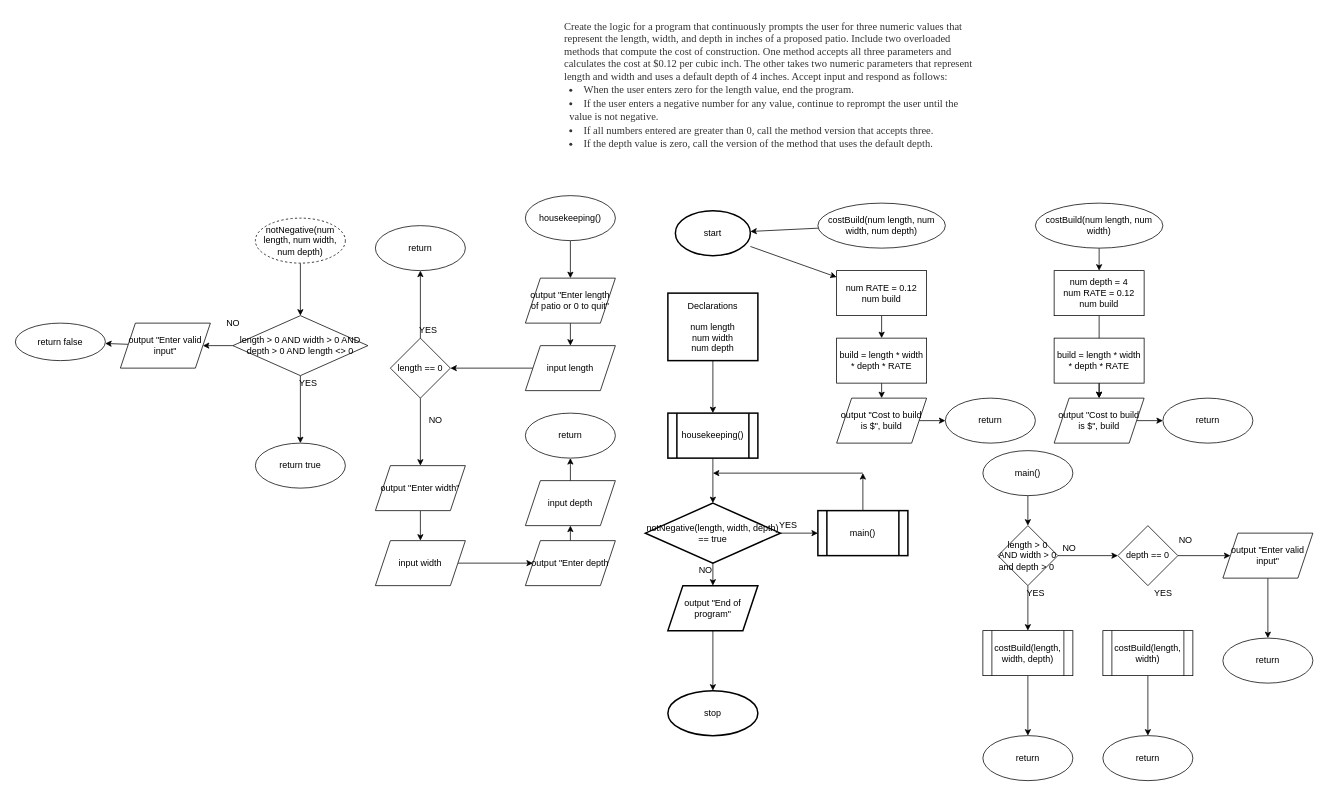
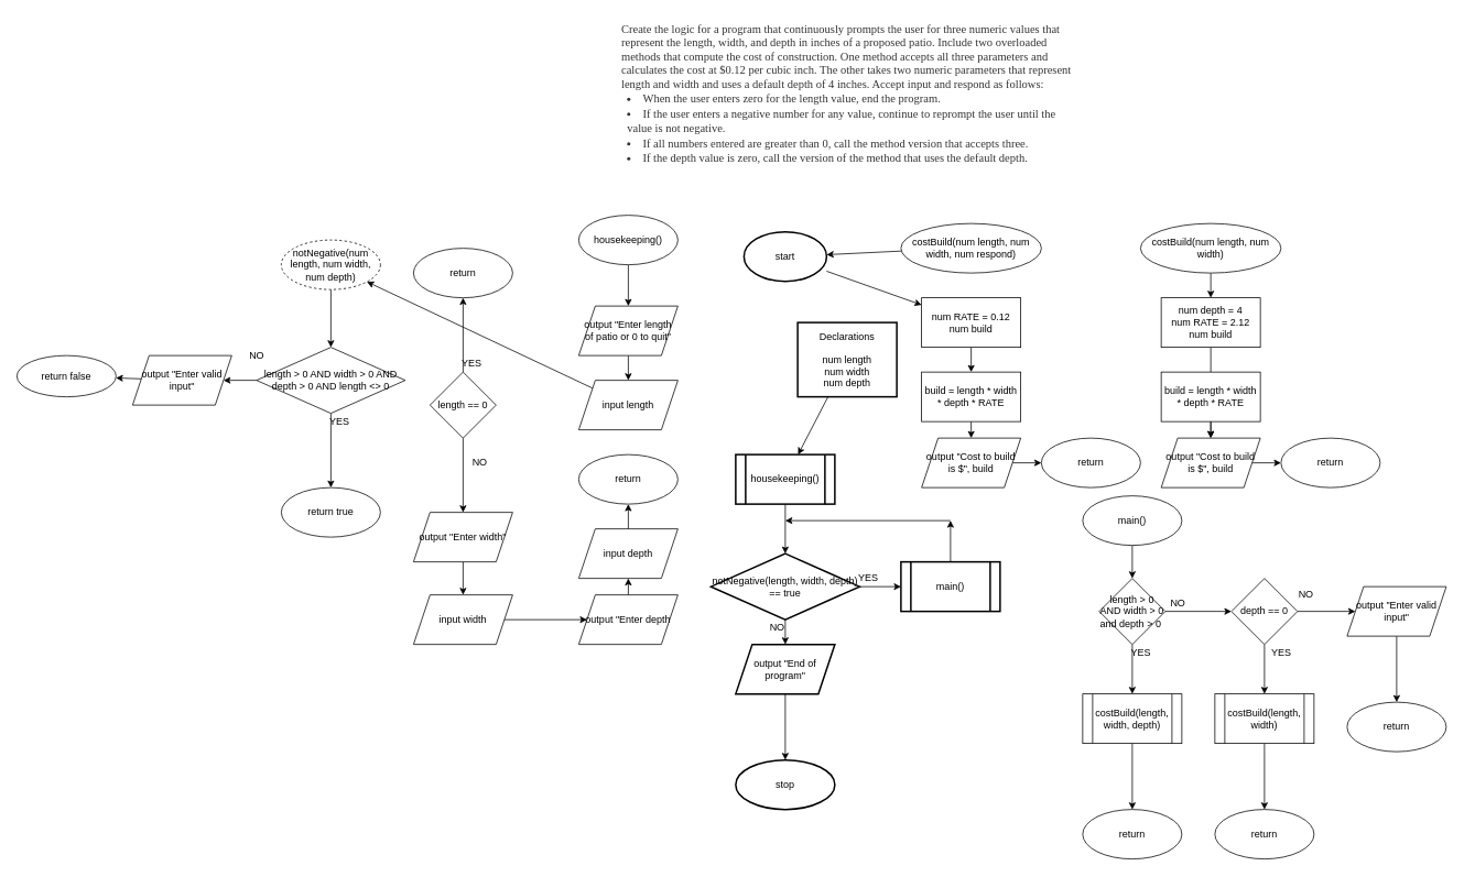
  <mxCell id="0" />
  <mxCell id="1" parent="0" />
  <mxCell id="2" value="&lt;span style=&quot;color: rgb(51, 51, 51); font-family: georgia, times, &amp;quot;times new roman&amp;quot;, serif; font-size: 14px; font-style: normal; font-weight: 400; letter-spacing: normal; text-indent: 0px; text-transform: none; word-spacing: 0px; background-color: rgb(255, 255, 255); display: inline; float: none;&quot;&gt;Create the logic for a program that continuously prompts the user for three numeric values that represent the length, width, and depth in inches of a proposed patio. Include two overloaded methods that compute the cost of construction. One method accepts all three parameters and calculates the cost at $0.12 per cubic inch. The other takes two numeric parameters that represent length and width and uses a default depth of 4 inches. Accept input and respond as follows:&lt;/span&gt;&lt;ul style=&quot;margin: 0px; padding: 0px 0px 5px 7px; color: rgb(51, 51, 51); font-family: georgia, times, &amp;quot;times new roman&amp;quot;, serif; font-size: 14px; font-style: normal; font-weight: 400; letter-spacing: normal; text-indent: 0px; text-transform: none; word-spacing: 0px; background-color: rgb(255, 255, 255);&quot;&gt;&lt;li style=&quot;margin: 0px ; padding: 0px ; line-height: 18px ; list-style-position: inside ; list-style-type: disc&quot;&gt;When the user enters zero for the length value, end the program.&lt;/li&gt;&lt;li style=&quot;margin: 0px ; padding: 0px ; line-height: 18px ; list-style-position: inside ; list-style-type: disc&quot;&gt;If the user enters a negative number for any value, continue to reprompt the user until the value is not negative.&lt;/li&gt;&lt;li style=&quot;margin: 0px ; padding: 0px ; line-height: 18px ; list-style-position: inside ; list-style-type: disc&quot;&gt;If all numbers entered are greater than 0, call the method version that accepts three.&lt;/li&gt;&lt;li style=&quot;margin: 0px ; padding: 0px ; line-height: 18px ; list-style-position: inside ; list-style-type: disc&quot;&gt;If the depth value is zero, call the version of the method that uses the default depth.&lt;/li&gt;&lt;/ul&gt;&lt;br class=&quot;Apple-interchange-newline&quot;&gt;" style="text;whiteSpace=wrap;html=1;" vertex="1" parent="1"><mxGeometry x="750" width="550" height="250" as="geometry" y="20" /></mxCell>
  <mxCell id="3" value="" style="edgeStyle=none;html=1;" edge="1" parent="1" source="4" target="12"><mxGeometry relative="1" as="geometry" /></mxCell>
  <mxCell id="4" value="start" style="strokeWidth=2;html=1;shape=mxgraph.flowchart.start_1;whiteSpace=wrap;" vertex="1" parent="1"><mxGeometry x="900" y="280" width="100" height="60" as="geometry" /></mxCell>
  <mxCell id="5" value="" style="edgeStyle=none;html=1;" edge="1" parent="1" source="6" target="19"><mxGeometry relative="1" as="geometry" /></mxCell>
- <mxCell id="6" value="Declarations&lt;br&gt;&lt;br&gt;num length&lt;br&gt;num width&lt;br&gt;num depth" style="whiteSpace=wrap;html=1;strokeWidth=2;" vertex="1" parent="1"><mxGeometry x="890" y="390" width="120" height="90" as="geometry" /></mxCell>
+ <mxCell id="6" value="Declarations&lt;br&gt;&lt;br&gt;num length&lt;br&gt;num width&lt;br&gt;num depth" style="whiteSpace=wrap;html=1;strokeWidth=2;" vertex="1" parent="1"><mxGeometry x="965" y="390" width="120" height="90" as="geometry" /></mxCell>
  <mxCell id="7" value="" style="edgeStyle=none;html=1;" edge="1" parent="1" source="8" target="4"><mxGeometry relative="1" as="geometry" /></mxCell>
- <mxCell id="8" value="costBuild(num length, num width, num depth)" style="ellipse;whiteSpace=wrap;html=1;" vertex="1" parent="1"><mxGeometry x="1090" y="270" width="170" height="60" as="geometry" /></mxCell>
+ <mxCell id="8" value="costBuild(num length, num width, num respond)" style="ellipse;whiteSpace=wrap;html=1;" vertex="1" parent="1"><mxGeometry x="1090" y="270" width="170" height="60" as="geometry" /></mxCell>
  <mxCell id="9" value="" style="edgeStyle=none;html=1;" edge="1" parent="1" source="10" target="46"><mxGeometry relative="1" as="geometry" /></mxCell>
  <mxCell id="10" value="costBuild(num length, num width)" style="ellipse;whiteSpace=wrap;html=1;" vertex="1" parent="1"><mxGeometry x="1380" y="270" width="170" height="60" as="geometry" /></mxCell>
  <mxCell id="11" value="" style="edgeStyle=none;html=1;" edge="1" parent="1" source="12" target="61"><mxGeometry relative="1" as="geometry" /></mxCell>
  <mxCell id="12" value="num RATE = 0.12&lt;br&gt;num build" style="whiteSpace=wrap;html=1;" vertex="1" parent="1"><mxGeometry x="1115" y="360" width="120" height="60" as="geometry" /></mxCell>
  <mxCell id="13" value="" style="edgeStyle=none;html=1;" edge="1" parent="1" source="15" target="40"><mxGeometry relative="1" as="geometry" /></mxCell>
  <mxCell id="14" value="" style="edgeStyle=none;html=1;" edge="1" parent="1" source="15" target="42"><mxGeometry relative="1" as="geometry" /></mxCell>
  <mxCell id="15" value="notNegative(length, width, depth) == true" style="rhombus;whiteSpace=wrap;html=1;strokeWidth=2;" vertex="1" parent="1"><mxGeometry x="860" y="670" width="180" height="80" as="geometry" /></mxCell>
  <mxCell id="16" value="" style="edgeStyle=none;html=1;" edge="1" parent="1" source="17" target="21"><mxGeometry relative="1" as="geometry" /></mxCell>
  <mxCell id="17" value="housekeeping()" style="ellipse;whiteSpace=wrap;html=1;" vertex="1" parent="1"><mxGeometry x="700" y="260" width="120" height="60" as="geometry" /></mxCell>
  <mxCell id="18" value="" style="edgeStyle=none;html=1;" edge="1" parent="1" source="19" target="15"><mxGeometry relative="1" as="geometry" /></mxCell>
  <mxCell id="19" value="housekeeping()" style="shape=process;whiteSpace=wrap;html=1;backgroundOutline=1;strokeWidth=2;" vertex="1" parent="1"><mxGeometry x="890" y="550" width="120" height="60" as="geometry" /></mxCell>
  <mxCell id="20" value="" style="edgeStyle=none;html=1;" edge="1" parent="1" source="21" target="23"><mxGeometry relative="1" as="geometry" /></mxCell>
  <mxCell id="21" value="output &quot;Enter length of patio or 0 to quit&quot;" style="shape=parallelogram;perimeter=parallelogramPerimeter;whiteSpace=wrap;html=1;fixedSize=1;" vertex="1" parent="1"><mxGeometry x="700" y="370" width="120" height="60" as="geometry" /></mxCell>
- <mxCell id="22" value="" style="edgeStyle=none;html=1;" edge="1" parent="1" source="23" target="26"><mxGeometry relative="1" as="geometry" /></mxCell>
+ <mxCell id="22" value="" style="edgeStyle=none;html=1;" edge="1" parent="1" source="23" target="48"><mxGeometry relative="1" as="geometry" /></mxCell>
  <mxCell id="23" value="input length" style="shape=parallelogram;perimeter=parallelogramPerimeter;whiteSpace=wrap;html=1;fixedSize=1;" vertex="1" parent="1"><mxGeometry x="700" y="460" width="120" height="60" as="geometry" /></mxCell>
  <mxCell id="24" value="" style="edgeStyle=none;html=1;" edge="1" parent="1" source="26" target="27"><mxGeometry relative="1" as="geometry" /></mxCell>
  <mxCell id="25" value="" style="edgeStyle=none;html=1;" edge="1" parent="1" source="26" target="30"><mxGeometry relative="1" as="geometry" /></mxCell>
  <mxCell id="26" value="length == 0" style="rhombus;whiteSpace=wrap;html=1;" vertex="1" parent="1"><mxGeometry x="520" y="450" width="80" height="80" as="geometry" /></mxCell>
  <mxCell id="27" value="return" style="ellipse;whiteSpace=wrap;html=1;" vertex="1" parent="1"><mxGeometry x="500" y="300" width="120" height="60" as="geometry" /></mxCell>
  <mxCell id="28" value="YES" style="text;html=1;align=center;verticalAlign=middle;resizable=0;points=[];autosize=1;strokeColor=none;fillColor=none;" vertex="1" parent="1"><mxGeometry x="550" y="430" width="40" height="20" as="geometry" /></mxCell>
  <mxCell id="29" value="" style="edgeStyle=none;html=1;" edge="1" parent="1" source="30" target="33"><mxGeometry relative="1" as="geometry" /></mxCell>
  <mxCell id="30" value="output &quot;Enter width&quot;" style="shape=parallelogram;perimeter=parallelogramPerimeter;whiteSpace=wrap;html=1;fixedSize=1;" vertex="1" parent="1"><mxGeometry x="500" y="620" width="120" height="60" as="geometry" /></mxCell>
  <mxCell id="31" value="NO" style="text;html=1;align=center;verticalAlign=middle;resizable=0;points=[];autosize=1;strokeColor=none;fillColor=none;" vertex="1" parent="1"><mxGeometry x="565" y="550" width="30" height="20" as="geometry" /></mxCell>
  <mxCell id="32" value="" style="edgeStyle=none;html=1;" edge="1" parent="1" source="33" target="35"><mxGeometry relative="1" as="geometry" /></mxCell>
  <mxCell id="33" value="input width" style="shape=parallelogram;perimeter=parallelogramPerimeter;whiteSpace=wrap;html=1;fixedSize=1;" vertex="1" parent="1"><mxGeometry x="500" y="720" width="120" height="60" as="geometry" /></mxCell>
  <mxCell id="34" value="" style="edgeStyle=none;html=1;" edge="1" parent="1" source="35" target="37"><mxGeometry relative="1" as="geometry" /></mxCell>
  <mxCell id="35" value="output &quot;Enter depth" style="shape=parallelogram;perimeter=parallelogramPerimeter;whiteSpace=wrap;html=1;fixedSize=1;" vertex="1" parent="1"><mxGeometry x="700" y="720" width="120" height="60" as="geometry" /></mxCell>
  <mxCell id="36" value="" style="edgeStyle=none;html=1;" edge="1" parent="1" source="37" target="38"><mxGeometry relative="1" as="geometry" /></mxCell>
  <mxCell id="37" value="input depth" style="shape=parallelogram;perimeter=parallelogramPerimeter;whiteSpace=wrap;html=1;fixedSize=1;" vertex="1" parent="1"><mxGeometry x="700" y="640" width="120" height="60" as="geometry" /></mxCell>
  <mxCell id="38" value="return" style="ellipse;whiteSpace=wrap;html=1;" vertex="1" parent="1"><mxGeometry x="700" y="550" width="120" height="60" as="geometry" /></mxCell>
  <mxCell id="39" style="edgeStyle=none;html=1;exitX=0.5;exitY=0;exitDx=0;exitDy=0;" edge="1" parent="1" source="40"><mxGeometry relative="1" as="geometry"><mxPoint x="1150" y="630" as="targetPoint" /></mxGeometry></mxCell>
  <mxCell id="40" value="main()" style="shape=process;whiteSpace=wrap;html=1;backgroundOutline=1;strokeWidth=2;" vertex="1" parent="1"><mxGeometry x="1090" y="680" width="120" height="60" as="geometry" /></mxCell>
  <mxCell id="41" value="" style="edgeStyle=none;html=1;" edge="1" parent="1" source="42" target="43"><mxGeometry relative="1" as="geometry" /></mxCell>
  <mxCell id="42" value="output &quot;End of program&quot;" style="shape=parallelogram;perimeter=parallelogramPerimeter;whiteSpace=wrap;html=1;fixedSize=1;strokeWidth=2;" vertex="1" parent="1"><mxGeometry x="890" y="780" width="120" height="60" as="geometry" /></mxCell>
  <mxCell id="43" value="stop" style="ellipse;whiteSpace=wrap;html=1;strokeWidth=2;" vertex="1" parent="1"><mxGeometry x="890" y="920" width="120" height="60" as="geometry" /></mxCell>
  <mxCell id="44" value="" style="endArrow=classic;html=1;" edge="1" parent="1"><mxGeometry width="50" height="50" relative="1" as="geometry"><mxPoint x="1150" y="630" as="sourcePoint" /><mxPoint x="950" y="630" as="targetPoint" /></mxGeometry></mxCell>
  <mxCell id="45" value="" style="edgeStyle=none;html=1;" edge="1" parent="1" source="46" target="68"><mxGeometry relative="1" as="geometry" /></mxCell>
- <mxCell id="46" value="&lt;span&gt;num depth = 4&lt;br&gt;&lt;/span&gt;num RATE = 0.12&lt;br&gt;&lt;span&gt;num build&lt;br&gt;&lt;/span&gt;" style="whiteSpace=wrap;html=1;" vertex="1" parent="1"><mxGeometry x="1405" y="360" width="120" height="60" as="geometry" /></mxCell>
+ <mxCell id="46" value="&lt;span&gt;num depth = 4&lt;br&gt;&lt;/span&gt;num RATE = 2.12&lt;br&gt;&lt;span&gt;num build&lt;br&gt;&lt;/span&gt;" style="whiteSpace=wrap;html=1;" vertex="1" parent="1"><mxGeometry x="1405" y="360" width="120" height="60" as="geometry" /></mxCell>
  <mxCell id="47" value="" style="edgeStyle=none;html=1;" edge="1" parent="1" source="48" target="51"><mxGeometry relative="1" as="geometry" /></mxCell>
  <mxCell id="48" value="notNegative(num length, num width, num depth)" style="ellipse;whiteSpace=wrap;html=1;dashed=1;" vertex="1" parent="1"><mxGeometry x="340" y="290" width="120" height="60" as="geometry" /></mxCell>
  <mxCell id="49" value="" style="edgeStyle=none;html=1;" edge="1" parent="1" source="51" target="52"><mxGeometry relative="1" as="geometry" /></mxCell>
  <mxCell id="50" value="" style="edgeStyle=none;html=1;" edge="1" parent="1" source="51" target="56"><mxGeometry relative="1" as="geometry" /></mxCell>
  <mxCell id="51" value="length &amp;gt; 0 AND width &amp;gt; 0 AND depth &amp;gt; 0 AND length &amp;lt;&amp;gt; 0" style="rhombus;whiteSpace=wrap;html=1;" vertex="1" parent="1"><mxGeometry x="310" y="420" width="180" height="80" as="geometry" /></mxCell>
  <mxCell id="52" value="return true" style="ellipse;whiteSpace=wrap;html=1;" vertex="1" parent="1"><mxGeometry x="340" y="590" width="120" height="60" as="geometry" /></mxCell>
  <mxCell id="53" value="return false" style="ellipse;whiteSpace=wrap;html=1;" vertex="1" parent="1"><mxGeometry x="20" y="430" width="120" height="50" as="geometry" /></mxCell>
  <mxCell id="54" value="YES" style="text;html=1;align=center;verticalAlign=middle;resizable=0;points=[];autosize=1;strokeColor=none;fillColor=none;" vertex="1" parent="1"><mxGeometry x="390" y="500" width="40" height="20" as="geometry" /></mxCell>
  <mxCell id="55" value="" style="edgeStyle=none;html=1;" edge="1" parent="1" source="56" target="53"><mxGeometry relative="1" as="geometry" /></mxCell>
  <mxCell id="56" value="output &quot;Enter valid input&quot;" style="shape=parallelogram;perimeter=parallelogramPerimeter;whiteSpace=wrap;html=1;fixedSize=1;" vertex="1" parent="1"><mxGeometry x="160" y="430" width="120" height="60" as="geometry" /></mxCell>
  <mxCell id="57" value="NO" style="text;html=1;align=center;verticalAlign=middle;resizable=0;points=[];autosize=1;strokeColor=none;fillColor=none;" vertex="1" parent="1"><mxGeometry x="295" y="420" width="30" height="20" as="geometry" /></mxCell>
  <mxCell id="58" value="YES" style="text;html=1;align=center;verticalAlign=middle;resizable=0;points=[];autosize=1;strokeColor=none;fillColor=none;" vertex="1" parent="1"><mxGeometry x="1030" y="690" width="40" height="20" as="geometry" /></mxCell>
  <mxCell id="59" value="NO" style="text;html=1;align=center;verticalAlign=middle;resizable=0;points=[];autosize=1;strokeColor=none;fillColor=none;" vertex="1" parent="1"><mxGeometry x="925" y="750" width="30" height="20" as="geometry" /></mxCell>
  <mxCell id="60" value="" style="edgeStyle=none;html=1;" edge="1" parent="1" source="61" target="63"><mxGeometry relative="1" as="geometry" /></mxCell>
  <mxCell id="61" value="build = length * width * depth * RATE" style="whiteSpace=wrap;html=1;" vertex="1" parent="1"><mxGeometry x="1115" y="450" width="120" height="60" as="geometry" /></mxCell>
  <mxCell id="62" value="" style="edgeStyle=none;html=1;" edge="1" parent="1" source="63" target="64"><mxGeometry relative="1" as="geometry" /></mxCell>
  <mxCell id="63" value="output &quot;Cost to build is $&quot;, build" style="shape=parallelogram;perimeter=parallelogramPerimeter;whiteSpace=wrap;html=1;fixedSize=1;" vertex="1" parent="1"><mxGeometry x="1115" y="530" width="120" height="60" as="geometry" /></mxCell>
  <mxCell id="64" value="return" style="ellipse;whiteSpace=wrap;html=1;" vertex="1" parent="1"><mxGeometry x="1260" y="530" width="120" height="60" as="geometry" /></mxCell>
  <mxCell id="65" value="" style="edgeStyle=none;html=1;" edge="1" parent="1" source="66" target="68"><mxGeometry relative="1" as="geometry" /></mxCell>
  <mxCell id="66" value="build = length * width * depth * RATE" style="whiteSpace=wrap;html=1;" vertex="1" parent="1"><mxGeometry x="1405" y="450" width="120" height="60" as="geometry" /></mxCell>
  <mxCell id="67" value="" style="edgeStyle=none;html=1;" edge="1" parent="1" source="68" target="69"><mxGeometry relative="1" as="geometry" /></mxCell>
  <mxCell id="68" value="output &quot;Cost to build is $&quot;, build" style="shape=parallelogram;perimeter=parallelogramPerimeter;whiteSpace=wrap;html=1;fixedSize=1;" vertex="1" parent="1"><mxGeometry x="1405" y="530" width="120" height="60" as="geometry" /></mxCell>
  <mxCell id="69" value="return" style="ellipse;whiteSpace=wrap;html=1;" vertex="1" parent="1"><mxGeometry x="1550" y="530" width="120" height="60" as="geometry" /></mxCell>
  <mxCell id="70" value="" style="edgeStyle=none;html=1;" edge="1" parent="1" source="71" target="74"><mxGeometry relative="1" as="geometry" /></mxCell>
  <mxCell id="71" value="main()" style="ellipse;whiteSpace=wrap;html=1;" vertex="1" parent="1"><mxGeometry x="1310" y="600" width="120" height="60" as="geometry" /></mxCell>
  <mxCell id="72" value="" style="edgeStyle=none;html=1;" edge="1" parent="1" source="74" target="76"><mxGeometry relative="1" as="geometry" /></mxCell>
  <mxCell id="73" value="" style="edgeStyle=none;html=1;" edge="1" parent="1" source="74" target="80"><mxGeometry relative="1" as="geometry" /></mxCell>
  <mxCell id="74" value="length &amp;gt; 0 AND width &amp;gt; 0 and depth &amp;gt; 0&amp;nbsp;" style="rhombus;whiteSpace=wrap;html=1;" vertex="1" parent="1"><mxGeometry x="1330" y="700" width="80" height="80" as="geometry" /></mxCell>
  <mxCell id="75" value="" style="edgeStyle=none;html=1;" edge="1" parent="1" source="76" target="77"><mxGeometry relative="1" as="geometry" /></mxCell>
  <mxCell id="76" value="costBuild(length, width, depth)" style="shape=process;whiteSpace=wrap;html=1;backgroundOutline=1;" vertex="1" parent="1"><mxGeometry x="1310" y="840" width="120" height="60" as="geometry" /></mxCell>
  <mxCell id="77" value="return" style="ellipse;whiteSpace=wrap;html=1;" vertex="1" parent="1"><mxGeometry x="1310" y="980" width="120" height="60" as="geometry" /></mxCell>
+ <mxCell id="78" value="" style="edgeStyle=none;html=1;" edge="1" parent="1" source="80" target="84"><mxGeometry relative="1" as="geometry" /></mxCell>
  <mxCell id="79" value="" style="edgeStyle=none;html=1;" edge="1" parent="1" source="80" target="88"><mxGeometry relative="1" as="geometry" /></mxCell>
  <mxCell id="80" value="depth == 0" style="rhombus;whiteSpace=wrap;html=1;" vertex="1" parent="1"><mxGeometry x="1490" y="700" width="80" height="80" as="geometry" /></mxCell>
  <mxCell id="81" value="NO" style="text;html=1;align=center;verticalAlign=middle;resizable=0;points=[];autosize=1;strokeColor=none;fillColor=none;" vertex="1" parent="1"><mxGeometry x="1410" y="720" width="30" height="20" as="geometry" /></mxCell>
  <mxCell id="82" value="YES" style="text;html=1;align=center;verticalAlign=middle;resizable=0;points=[];autosize=1;strokeColor=none;fillColor=none;" vertex="1" parent="1"><mxGeometry x="1360" y="780" width="40" height="20" as="geometry" /></mxCell>
  <mxCell id="83" value="" style="edgeStyle=none;html=1;" edge="1" parent="1" source="84" target="85"><mxGeometry relative="1" as="geometry" /></mxCell>
  <mxCell id="84" value="costBuild(length, width)" style="shape=process;whiteSpace=wrap;html=1;backgroundOutline=1;" vertex="1" parent="1"><mxGeometry x="1470" y="840" width="120" height="60" as="geometry" /></mxCell>
  <mxCell id="85" value="return" style="ellipse;whiteSpace=wrap;html=1;" vertex="1" parent="1"><mxGeometry x="1470" y="980" width="120" height="60" as="geometry" /></mxCell>
  <mxCell id="86" value="YES" style="text;html=1;align=center;verticalAlign=middle;resizable=0;points=[];autosize=1;strokeColor=none;fillColor=none;" vertex="1" parent="1"><mxGeometry x="1530" y="780" width="40" height="20" as="geometry" /></mxCell>
  <mxCell id="87" value="" style="edgeStyle=none;html=1;" edge="1" parent="1" source="88" target="89"><mxGeometry relative="1" as="geometry" /></mxCell>
  <mxCell id="88" value="output &quot;Enter valid input&quot;" style="shape=parallelogram;perimeter=parallelogramPerimeter;whiteSpace=wrap;html=1;fixedSize=1;" vertex="1" parent="1"><mxGeometry x="1630" y="710" width="120" height="60" as="geometry" /></mxCell>
  <mxCell id="89" value="return" style="ellipse;whiteSpace=wrap;html=1;" vertex="1" parent="1"><mxGeometry x="1630" y="850" width="120" height="60" as="geometry" /></mxCell>
  <mxCell id="90" value="NO" style="text;html=1;align=center;verticalAlign=middle;resizable=0;points=[];autosize=1;strokeColor=none;fillColor=none;" vertex="1" parent="1"><mxGeometry x="1565" y="710" width="30" height="20" as="geometry" /></mxCell>
